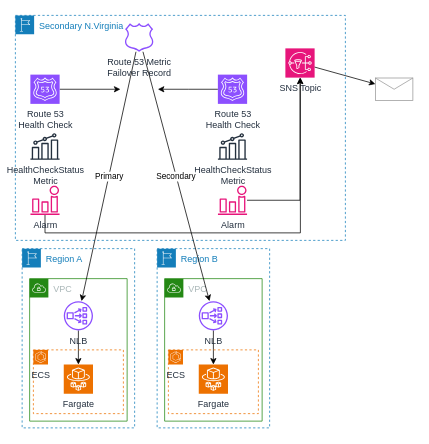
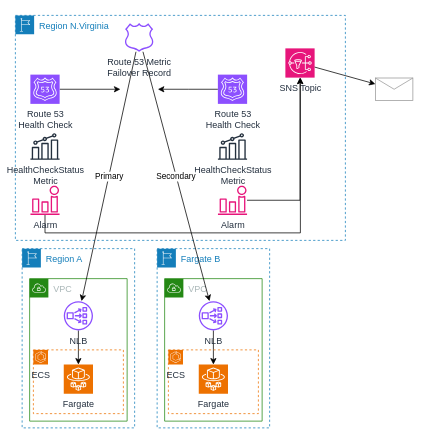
  <mxCell id="0" />
  <mxCell id="1" parent="0" />
  <mxCell id="2" value="Region A" style="points=[[0,0],[0.25,0],[0.5,0],[0.75,0],[1,0],[1,0.25],[1,0.5],[1,0.75],[1,1],[0.75,1],[0.5,1],[0.25,1],[0,1],[0,0.75],[0,0.5],[0,0.25]];outlineConnect=0;gradientColor=none;html=1;whiteSpace=wrap;fontSize=12;fontStyle=0;container=1;pointerEvents=0;collapsible=0;recursiveResize=0;shape=mxgraph.aws4.group;grIcon=mxgraph.aws4.group_region;strokeColor=#147EBA;fillColor=none;verticalAlign=top;align=left;spacingLeft=30;fontColor=#147EBA;dashed=1;" parent="1" vertex="1"><mxGeometry x="29" y="331" width="150" height="239" as="geometry" /></mxCell>
  <mxCell id="3" value="VPC" style="points=[[0,0],[0.25,0],[0.5,0],[0.75,0],[1,0],[1,0.25],[1,0.5],[1,0.75],[1,1],[0.75,1],[0.5,1],[0.25,1],[0,1],[0,0.75],[0,0.5],[0,0.25]];outlineConnect=0;gradientColor=none;html=1;whiteSpace=wrap;fontSize=12;fontStyle=0;container=1;pointerEvents=0;collapsible=0;recursiveResize=0;shape=mxgraph.aws4.group;grIcon=mxgraph.aws4.group_vpc;strokeColor=#248814;fillColor=none;verticalAlign=top;align=left;spacingLeft=30;fontColor=#AAB7B8;dashed=0;" parent="2" vertex="1"><mxGeometry x="10" y="40" width="130" height="190" as="geometry" /></mxCell>
  <mxCell id="4" style="edgeStyle=orthogonalEdgeStyle;rounded=0;orthogonalLoop=1;jettySize=auto;html=1;" parent="3" source="5" target="8" edge="1"><mxGeometry relative="1" as="geometry" /></mxCell>
  <mxCell id="5" value="NLB" style="sketch=0;outlineConnect=0;fontColor=#232F3E;gradientColor=none;fillColor=#8C4FFF;strokeColor=none;dashed=0;verticalLabelPosition=bottom;verticalAlign=top;align=center;html=1;fontSize=12;fontStyle=0;aspect=fixed;pointerEvents=1;shape=mxgraph.aws4.network_load_balancer;" parent="3" vertex="1"><mxGeometry x="45.5" y="30" width="39" height="39" as="geometry" /></mxCell>
  <mxCell id="6" value="" style="rounded=0;whiteSpace=wrap;html=1;fillColor=none;dashed=1;strokeColor=#ed7200;" parent="3" vertex="1"><mxGeometry x="5" y="95" width="120" height="85" as="geometry" /></mxCell>
  <mxCell id="7" value="ECS" style="sketch=0;points=[[0,0,0],[0.25,0,0],[0.5,0,0],[0.75,0,0],[1,0,0],[0,1,0],[0.25,1,0],[0.5,1,0],[0.75,1,0],[1,1,0],[0,0.25,0],[0,0.5,0],[0,0.75,0],[1,0.25,0],[1,0.5,0],[1,0.75,0]];outlineConnect=0;fontColor=#232F3E;fillColor=#ED7100;strokeColor=#ffffff;dashed=0;verticalLabelPosition=bottom;verticalAlign=top;align=center;html=1;fontSize=12;fontStyle=0;aspect=fixed;shape=mxgraph.aws4.resourceIcon;resIcon=mxgraph.aws4.ecs;" parent="3" vertex="1"><mxGeometry x="5" y="95" width="19.5" height="19.5" as="geometry" /></mxCell>
  <mxCell id="8" value="Fargate" style="sketch=0;points=[[0,0,0],[0.25,0,0],[0.5,0,0],[0.75,0,0],[1,0,0],[0,1,0],[0.25,1,0],[0.5,1,0],[0.75,1,0],[1,1,0],[0,0.25,0],[0,0.5,0],[0,0.75,0],[1,0.25,0],[1,0.5,0],[1,0.75,0]];outlineConnect=0;fontColor=#232F3E;fillColor=#ED7100;strokeColor=#ffffff;dashed=0;verticalLabelPosition=bottom;verticalAlign=top;align=center;html=1;fontSize=12;fontStyle=0;aspect=fixed;shape=mxgraph.aws4.resourceIcon;resIcon=mxgraph.aws4.fargate;" parent="3" vertex="1"><mxGeometry x="45.5" y="114.5" width="39" height="39" as="geometry" /></mxCell>
- <mxCell id="9" value="Region B" style="points=[[0,0],[0.25,0],[0.5,0],[0.75,0],[1,0],[1,0.25],[1,0.5],[1,0.75],[1,1],[0.75,1],[0.5,1],[0.25,1],[0,1],[0,0.75],[0,0.5],[0,0.25]];outlineConnect=0;gradientColor=none;html=1;whiteSpace=wrap;fontSize=12;fontStyle=0;container=1;pointerEvents=0;collapsible=0;recursiveResize=0;shape=mxgraph.aws4.group;grIcon=mxgraph.aws4.group_region;strokeColor=#147EBA;fillColor=none;verticalAlign=top;align=left;spacingLeft=30;fontColor=#147EBA;dashed=1;" parent="1" vertex="1"><mxGeometry x="209" y="331" width="150" height="239" as="geometry" /></mxCell>
+ <mxCell id="9" value="Fargate B" style="points=[[0,0],[0.25,0],[0.5,0],[0.75,0],[1,0],[1,0.25],[1,0.5],[1,0.75],[1,1],[0.75,1],[0.5,1],[0.25,1],[0,1],[0,0.75],[0,0.5],[0,0.25]];outlineConnect=0;gradientColor=none;html=1;whiteSpace=wrap;fontSize=12;fontStyle=0;container=1;pointerEvents=0;collapsible=0;recursiveResize=0;shape=mxgraph.aws4.group;grIcon=mxgraph.aws4.group_region;strokeColor=#147EBA;fillColor=none;verticalAlign=top;align=left;spacingLeft=30;fontColor=#147EBA;dashed=1;" parent="1" vertex="1"><mxGeometry x="209" y="331" width="150" height="239" as="geometry" /></mxCell>
  <mxCell id="10" value="VPC" style="points=[[0,0],[0.25,0],[0.5,0],[0.75,0],[1,0],[1,0.25],[1,0.5],[1,0.75],[1,1],[0.75,1],[0.5,1],[0.25,1],[0,1],[0,0.75],[0,0.5],[0,0.25]];outlineConnect=0;gradientColor=none;html=1;whiteSpace=wrap;fontSize=12;fontStyle=0;container=1;pointerEvents=0;collapsible=0;recursiveResize=0;shape=mxgraph.aws4.group;grIcon=mxgraph.aws4.group_vpc;strokeColor=#248814;fillColor=none;verticalAlign=top;align=left;spacingLeft=30;fontColor=#AAB7B8;dashed=0;" parent="9" vertex="1"><mxGeometry x="10" y="40" width="130" height="190" as="geometry" /></mxCell>
  <mxCell id="11" style="edgeStyle=orthogonalEdgeStyle;rounded=0;orthogonalLoop=1;jettySize=auto;html=1;" parent="10" source="12" target="15" edge="1"><mxGeometry relative="1" as="geometry" /></mxCell>
  <mxCell id="12" value="NLB" style="sketch=0;outlineConnect=0;fontColor=#232F3E;gradientColor=none;fillColor=#8C4FFF;strokeColor=none;dashed=0;verticalLabelPosition=bottom;verticalAlign=top;align=center;html=1;fontSize=12;fontStyle=0;aspect=fixed;pointerEvents=1;shape=mxgraph.aws4.network_load_balancer;" parent="10" vertex="1"><mxGeometry x="45.5" y="30" width="39" height="39" as="geometry" /></mxCell>
  <mxCell id="13" value="" style="rounded=0;whiteSpace=wrap;html=1;fillColor=none;dashed=1;strokeColor=#ed7200;" parent="10" vertex="1"><mxGeometry x="5" y="95" width="120" height="85" as="geometry" /></mxCell>
  <mxCell id="14" value="ECS" style="sketch=0;points=[[0,0,0],[0.25,0,0],[0.5,0,0],[0.75,0,0],[1,0,0],[0,1,0],[0.25,1,0],[0.5,1,0],[0.75,1,0],[1,1,0],[0,0.25,0],[0,0.5,0],[0,0.75,0],[1,0.25,0],[1,0.5,0],[1,0.75,0]];outlineConnect=0;fontColor=#232F3E;fillColor=#ED7100;strokeColor=#ffffff;dashed=0;verticalLabelPosition=bottom;verticalAlign=top;align=center;html=1;fontSize=12;fontStyle=0;aspect=fixed;shape=mxgraph.aws4.resourceIcon;resIcon=mxgraph.aws4.ecs;" parent="10" vertex="1"><mxGeometry x="5" y="95" width="19.5" height="19.5" as="geometry" /></mxCell>
  <mxCell id="15" value="Fargate" style="sketch=0;points=[[0,0,0],[0.25,0,0],[0.5,0,0],[0.75,0,0],[1,0,0],[0,1,0],[0.25,1,0],[0.5,1,0],[0.75,1,0],[1,1,0],[0,0.25,0],[0,0.5,0],[0,0.75,0],[1,0.25,0],[1,0.5,0],[1,0.75,0]];outlineConnect=0;fontColor=#232F3E;fillColor=#ED7100;strokeColor=#ffffff;dashed=0;verticalLabelPosition=bottom;verticalAlign=top;align=center;html=1;fontSize=12;fontStyle=0;aspect=fixed;shape=mxgraph.aws4.resourceIcon;resIcon=mxgraph.aws4.fargate;" parent="10" vertex="1"><mxGeometry x="45.5" y="114.5" width="39" height="39" as="geometry" /></mxCell>
- <mxCell id="16" value="Secondary N.Virginia" style="points=[[0,0],[0.25,0],[0.5,0],[0.75,0],[1,0],[1,0.25],[1,0.5],[1,0.75],[1,1],[0.75,1],[0.5,1],[0.25,1],[0,1],[0,0.75],[0,0.5],[0,0.25]];outlineConnect=0;gradientColor=none;html=1;whiteSpace=wrap;fontSize=12;fontStyle=0;container=1;pointerEvents=0;collapsible=0;recursiveResize=0;shape=mxgraph.aws4.group;grIcon=mxgraph.aws4.group_region;strokeColor=#147EBA;fillColor=none;verticalAlign=top;align=left;spacingLeft=30;fontColor=#147EBA;dashed=1;" parent="1" vertex="1"><mxGeometry x="20" y="20" width="440" height="300" as="geometry" /></mxCell>
+ <mxCell id="16" value="Region N.Virginia" style="points=[[0,0],[0.25,0],[0.5,0],[0.75,0],[1,0],[1,0.25],[1,0.5],[1,0.75],[1,1],[0.75,1],[0.5,1],[0.25,1],[0,1],[0,0.75],[0,0.5],[0,0.25]];outlineConnect=0;gradientColor=none;html=1;whiteSpace=wrap;fontSize=12;fontStyle=0;container=1;pointerEvents=0;collapsible=0;recursiveResize=0;shape=mxgraph.aws4.group;grIcon=mxgraph.aws4.group_region;strokeColor=#147EBA;fillColor=none;verticalAlign=top;align=left;spacingLeft=30;fontColor=#147EBA;dashed=1;" parent="1" vertex="1"><mxGeometry x="20" y="20" width="440" height="300" as="geometry" /></mxCell>
  <mxCell id="17" value="Route 53 Metric&lt;br&gt;Failover Record" style="sketch=0;outlineConnect=0;fontColor=#232F3E;gradientColor=none;fillColor=#8C4FFF;strokeColor=none;dashed=0;verticalLabelPosition=bottom;verticalAlign=top;align=center;html=1;fontSize=12;fontStyle=0;aspect=fixed;pointerEvents=1;shape=mxgraph.aws4.hosted_zone;" parent="16" vertex="1"><mxGeometry x="145.5" y="10" width="39" height="38.5" as="geometry" /></mxCell>
  <mxCell id="18" style="edgeStyle=orthogonalEdgeStyle;rounded=0;orthogonalLoop=1;jettySize=auto;html=1;" parent="16" source="19" edge="1"><mxGeometry relative="1" as="geometry"><mxPoint x="140" y="98.5" as="targetPoint" /></mxGeometry></mxCell>
  <mxCell id="19" value="Route 53&lt;br&gt;Health Check" style="sketch=0;points=[[0,0,0],[0.25,0,0],[0.5,0,0],[0.75,0,0],[1,0,0],[0,1,0],[0.25,1,0],[0.5,1,0],[0.75,1,0],[1,1,0],[0,0.25,0],[0,0.5,0],[0,0.75,0],[1,0.25,0],[1,0.5,0],[1,0.75,0]];outlineConnect=0;fontColor=#232F3E;fillColor=#8C4FFF;strokeColor=#ffffff;dashed=0;verticalLabelPosition=bottom;verticalAlign=top;align=center;html=1;fontSize=12;fontStyle=0;aspect=fixed;shape=mxgraph.aws4.resourceIcon;resIcon=mxgraph.aws4.route_53;" parent="16" vertex="1"><mxGeometry x="20" y="79" width="39" height="39" as="geometry" /></mxCell>
  <mxCell id="20" style="edgeStyle=orthogonalEdgeStyle;rounded=0;orthogonalLoop=1;jettySize=auto;html=1;" parent="16" source="21" edge="1"><mxGeometry relative="1" as="geometry"><mxPoint x="190" y="98.5" as="targetPoint" /></mxGeometry></mxCell>
  <mxCell id="21" value="Route 53&lt;br&gt;Health Check" style="sketch=0;points=[[0,0,0],[0.25,0,0],[0.5,0,0],[0.75,0,0],[1,0,0],[0,1,0],[0.25,1,0],[0.5,1,0],[0.75,1,0],[1,1,0],[0,0.25,0],[0,0.5,0],[0,0.75,0],[1,0.25,0],[1,0.5,0],[1,0.75,0]];outlineConnect=0;fontColor=#232F3E;fillColor=#8C4FFF;strokeColor=#ffffff;dashed=0;verticalLabelPosition=bottom;verticalAlign=top;align=center;html=1;fontSize=12;fontStyle=0;aspect=fixed;shape=mxgraph.aws4.resourceIcon;resIcon=mxgraph.aws4.route_53;" parent="16" vertex="1"><mxGeometry x="270" y="79" width="39" height="39" as="geometry" /></mxCell>
  <mxCell id="22" value="SNS Topic" style="sketch=0;points=[[0,0,0],[0.25,0,0],[0.5,0,0],[0.75,0,0],[1,0,0],[0,1,0],[0.25,1,0],[0.5,1,0],[0.75,1,0],[1,1,0],[0,0.25,0],[0,0.5,0],[0,0.75,0],[1,0.25,0],[1,0.5,0],[1,0.75,0]];outlineConnect=0;fontColor=#232F3E;fillColor=#E7157B;strokeColor=#ffffff;dashed=0;verticalLabelPosition=bottom;verticalAlign=top;align=center;html=1;fontSize=12;fontStyle=0;aspect=fixed;shape=mxgraph.aws4.resourceIcon;resIcon=mxgraph.aws4.sns;" parent="16" vertex="1"><mxGeometry x="360" y="44" width="39" height="39" as="geometry" /></mxCell>
  <mxCell id="23" style="edgeStyle=orthogonalEdgeStyle;rounded=0;orthogonalLoop=1;jettySize=auto;html=1;" parent="16" source="24" target="22" edge="1"><mxGeometry relative="1" as="geometry" /></mxCell>
  <mxCell id="24" value="Alarm" style="sketch=0;outlineConnect=0;fontColor=#232F3E;gradientColor=none;fillColor=#E7157B;strokeColor=none;dashed=0;verticalLabelPosition=bottom;verticalAlign=top;align=center;html=1;fontSize=12;fontStyle=0;aspect=fixed;pointerEvents=1;shape=mxgraph.aws4.alarm;" parent="16" vertex="1"><mxGeometry x="270" y="227" width="39" height="39" as="geometry" /></mxCell>
  <mxCell id="25" style="edgeStyle=orthogonalEdgeStyle;rounded=0;orthogonalLoop=1;jettySize=auto;html=1;" parent="16" source="26" target="22" edge="1"><mxGeometry relative="1" as="geometry"><Array as="points"><mxPoint x="40" y="290" /><mxPoint x="380" y="290" /></Array></mxGeometry></mxCell>
  <mxCell id="26" value="Alarm" style="sketch=0;outlineConnect=0;fontColor=#232F3E;gradientColor=none;fillColor=#E7157B;strokeColor=none;dashed=0;verticalLabelPosition=bottom;verticalAlign=top;align=center;html=1;fontSize=12;fontStyle=0;aspect=fixed;pointerEvents=1;shape=mxgraph.aws4.alarm;" parent="16" vertex="1"><mxGeometry x="20" y="227" width="39" height="39" as="geometry" /></mxCell>
  <mxCell id="27" value="HealthCheckStatus&lt;br&gt;Metric" style="sketch=0;outlineConnect=0;fontColor=#232F3E;gradientColor=none;fillColor=#232F3D;strokeColor=none;dashed=0;verticalLabelPosition=bottom;verticalAlign=top;align=center;html=1;fontSize=12;fontStyle=0;aspect=fixed;pointerEvents=1;shape=mxgraph.aws4.metrics;" vertex="1" parent="16"><mxGeometry x="20" y="157" width="39" height="35.5" as="geometry" /></mxCell>
  <mxCell id="28" value="HealthCheckStatus&lt;br&gt;Metric" style="sketch=0;outlineConnect=0;fontColor=#232F3E;gradientColor=none;fillColor=#232F3D;strokeColor=none;dashed=0;verticalLabelPosition=bottom;verticalAlign=top;align=center;html=1;fontSize=12;fontStyle=0;aspect=fixed;pointerEvents=1;shape=mxgraph.aws4.metrics;" vertex="1" parent="16"><mxGeometry x="270" y="157" width="39" height="35.5" as="geometry" /></mxCell>
  <mxCell id="29" value="Primary" style="rounded=0;orthogonalLoop=1;jettySize=auto;html=1;" parent="1" source="17" target="5" edge="1"><mxGeometry relative="1" as="geometry" /></mxCell>
  <mxCell id="30" value="Secondary" style="rounded=0;orthogonalLoop=1;jettySize=auto;html=1;" parent="1" source="17" target="12" edge="1"><mxGeometry relative="1" as="geometry"><mxPoint x="207" y="79" as="sourcePoint" /><mxPoint x="133" y="270" as="targetPoint" /></mxGeometry></mxCell>
  <mxCell id="31" value="" style="verticalLabelPosition=bottom;shadow=0;dashed=0;align=center;html=1;verticalAlign=top;strokeWidth=1;shape=mxgraph.mockup.misc.mail2;strokeColor=#999999;" parent="1" vertex="1"><mxGeometry x="500" y="103.5" width="50" height="30" as="geometry" /></mxCell>
  <mxCell id="32" style="rounded=0;orthogonalLoop=1;jettySize=auto;html=1;" parent="1" source="22" target="31" edge="1"><mxGeometry relative="1" as="geometry" /></mxCell>
